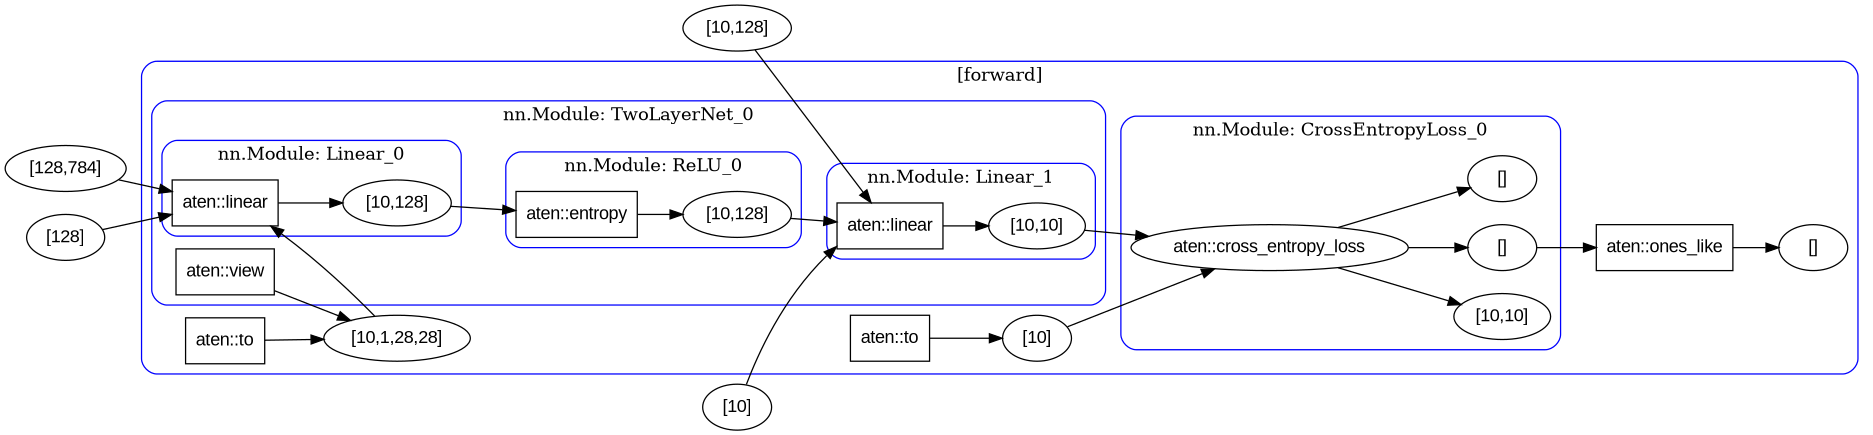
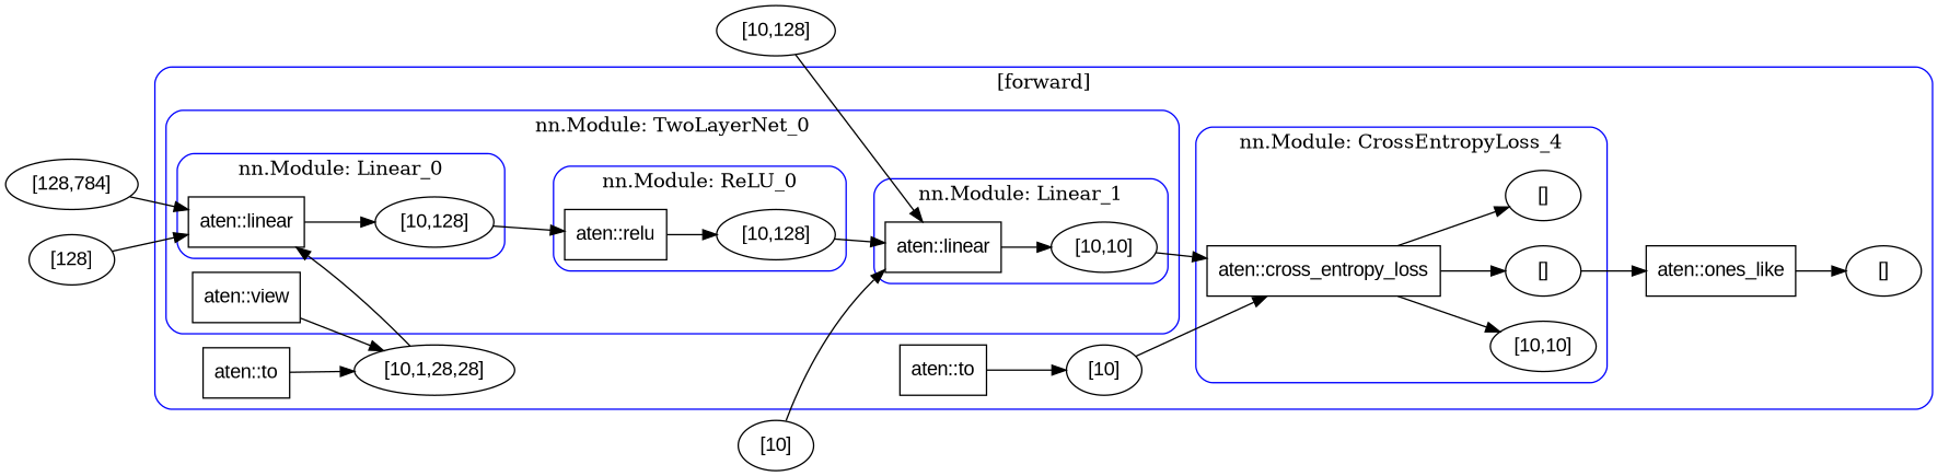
  digraph {
    rankdir=LR
    node [fontname=Arial shape=ellipse]
    n1 [label="aten::linear" shape=box]
    n2 [label="[10,128]"]
-   n3 [label="aten::entropy" shape=box]
+   n3 [label="aten::relu" shape=box]
    n4 [label="[10,128]"]
    n5 [label="aten::linear" shape=box]
    n6 [label="[10,10]"]
    n7 [label="aten::view" shape=box]
-   n8 [label="aten::cross_entropy_loss"]
+   n8 [label="aten::cross_entropy_loss" shape=box]
    n9 [label="[10,10]"]
    n10 [label="[]"]
    n11 [label="[]"]
    n12 [label="aten::to" shape=box]
    n13 [label="aten::to" shape=box]
    n14 [label="aten::ones_like" shape=box]
    n15 [label="[10,1,28,28]"]
    n16 [label="[10]"]
    n17 [label="[]"]
    n18 [label="[128,784]"]
    n19 [label="[128]"]
    n20 [label="[10,128]"]
    n21 [label="[10]"]
    subgraph cluster_1 {
      color=blue
      label="[forward]"
      style=rounded
      n12
      n13
      n14
      n15
      n16
      n17
      subgraph cluster_2 {
        color=blue
        label="nn.Module: TwoLayerNet_0"
        style=rounded
        n7
        subgraph cluster_3 {
          color=blue
          label="nn.Module: Linear_0"
          style=rounded
          n1
          n2
        }
        subgraph cluster_4 {
          color=blue
          label="nn.Module: ReLU_0"
          style=rounded
          n3
          n4
        }
        subgraph cluster_5 {
          color=blue
          label="nn.Module: Linear_1"
          style=rounded
          n5
          n6
        }
      }
      subgraph cluster_6 {
        color=blue
-       label="nn.Module: CrossEntropyLoss_0"
+       label="nn.Module: CrossEntropyLoss_4"
        style=rounded
        n8
        n9
        n10
        n11
      }
    }
    n1 -> n2
    n2 -> n3
    n3 -> n4
    n4 -> n5
    n5 -> n6
    n6 -> n8
    n7 -> n15
    n8 -> n9
    n8 -> n10
    n8 -> n11
    n10 -> n14
    n12 -> n15
    n13 -> n16
    n14 -> n17
    n15 -> n1
    n16 -> n8
    n18 -> n1
    n19 -> n1
    n20 -> n5
    n21 -> n5
  }
